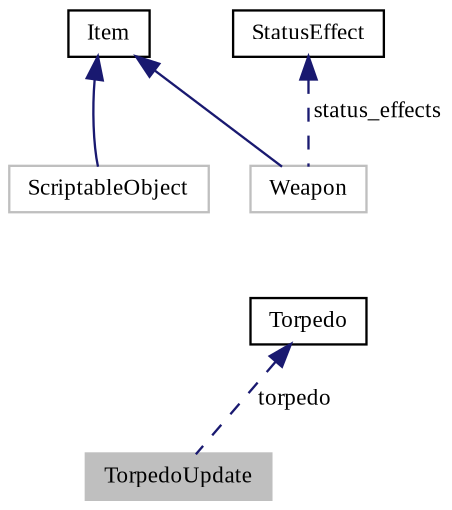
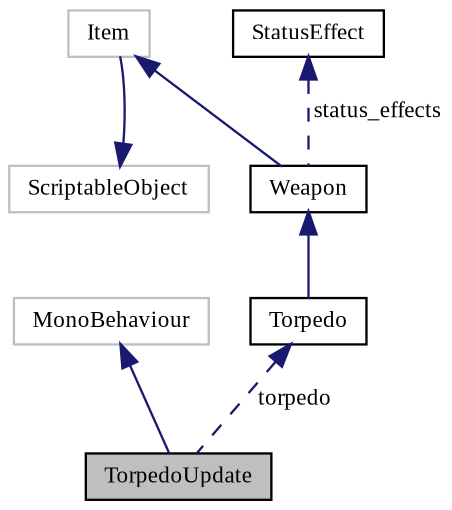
  digraph {
    fontname="Liberation Serif"
    node [color=black fillcolor=white fontname="Liberation Serif" fontsize=10 shape=record style=filled]
    edge [color=midnightblue dir=back fontname="Liberation Serif" fontsize=10 labelfontname=Helvetica labelfontsize=10 style=solid]
-   n1 [color=grey75 fillcolor=grey75 fontcolor=black height=0.2 label=TorpedoUpdate width=0.4]
+   n1 [fillcolor=grey75 fontcolor=black height=0.2 label=TorpedoUpdate width=0.4]
+   n2 [color=grey75 height=0.2 label=MonoBehaviour width=0.4]
    n3 [height=0.2 label=Torpedo width=0.4]
-   n4 [color=grey75 height=0.2 label=Weapon width=0.4]
-   n5 [height=0.2 label=Item width=0.4]
+   n4 [height=0.2 label=Weapon width=0.4]
+   n5 [color=grey75 height=0.2 label=Item width=0.4]
    n6 [color=grey75 height=0.2 label=ScriptableObject width=0.4]
    n7 [height=0.2 label=StatusEffect width=0.4]
+   n2 -> n1
    n3 -> n1 [label=" torpedo" style=dashed]
+   n4 -> n3
    n5 -> n4
-   n5 -> n6
+   n6 -> n5
    n7 -> n4 [label=" status_effects" style=dashed]
  }
